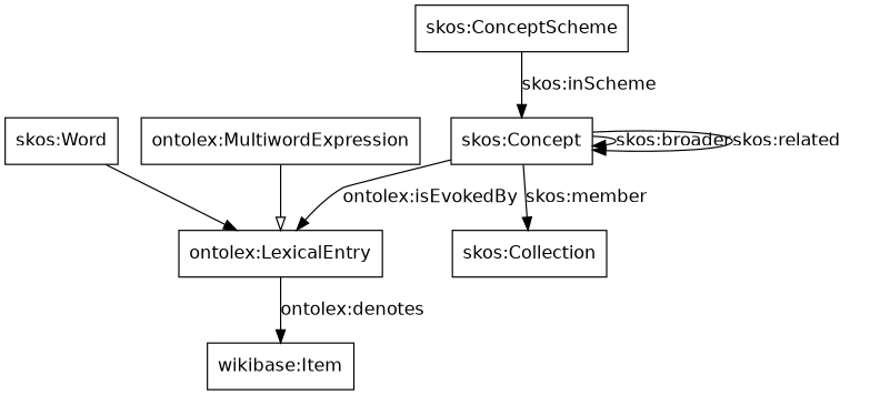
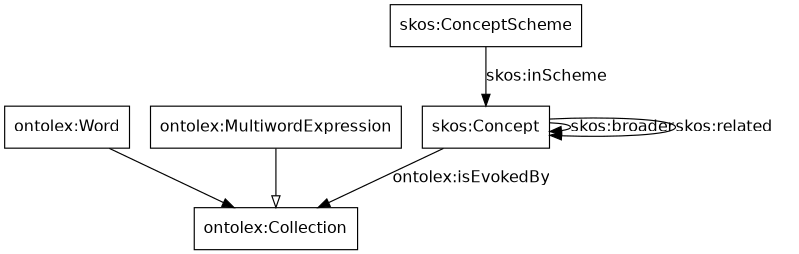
  digraph {
    fontname="DejaVu Sans"
    node [fontname="DejaVu Sans" shape=rect]
    edge [fontname="DejaVu Sans"]
    n1 [label="skos:Concept"]
-   n2 [label="skos:Collection"]
-   n3 [label="ontolex:LexicalEntry"]
+   n3 [label="ontolex:Collection"]
    n4 [label="skos:ConceptScheme"]
-   n5 [label="wikibase:Item"]
-   n6 [label="skos:Word"]
+   n6 [label="ontolex:Word"]
    n7 [label="ontolex:MultiwordExpression"]
    n1 -> n1 [label="skos:broader"]
    n1 -> n1 [label="skos:related"]
-   n1 -> n2 [label="skos:member"]
    n1 -> n3 [label="ontolex:isEvokedBy"]
-   n3 -> n5 [label="ontolex:denotes"]
    n4 -> n1 [label="skos:inScheme"]
    n6 -> n3 [arrowhead=normal]
    n7 -> n3 [arrowhead=empty]
  }
